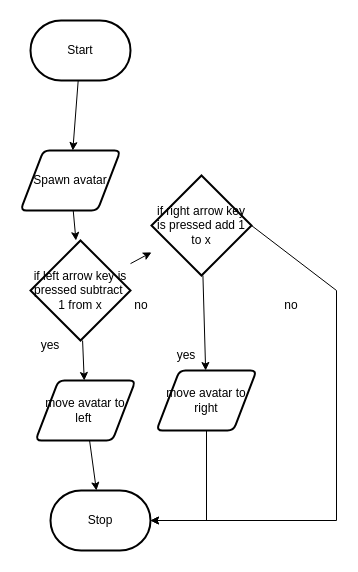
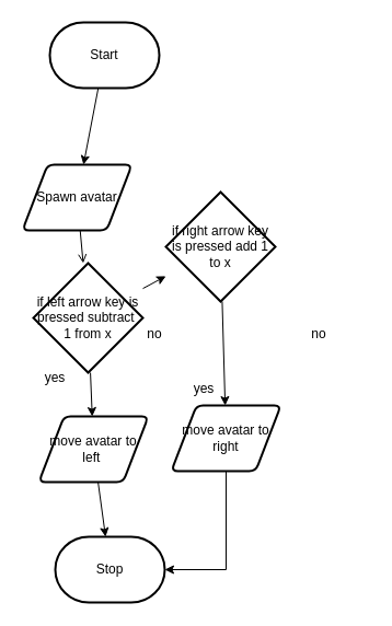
  <mxCell id="0" />
  <mxCell id="1" parent="0" />
  <mxCell id="2" value="" style="edgeStyle=none;html=1;" edge="1" parent="1" source="3" target="6"><mxGeometry relative="1" as="geometry" /></mxCell>
- <mxCell id="3" value="Start" style="strokeWidth=2;html=1;shape=mxgraph.flowchart.terminator;whiteSpace=wrap;" parent="1" vertex="1"><mxGeometry x="30" y="20" width="100" height="60" as="geometry" /></mxCell>
+ <mxCell id="3" value="Start" style="strokeWidth=2;html=1;shape=mxgraph.flowchart.terminator;whiteSpace=wrap;" parent="1" vertex="1"><mxGeometry x="45" y="20" width="100" height="60" as="geometry" /></mxCell>
  <mxCell id="4" value="Stop" style="strokeWidth=2;html=1;shape=mxgraph.flowchart.terminator;whiteSpace=wrap;" parent="1" vertex="1"><mxGeometry x="50" y="490" width="100" height="60" as="geometry" /></mxCell>
- <mxCell id="5" value="" style="edgeStyle=none;html=1;" edge="1" parent="1" source="6" target="9"><mxGeometry relative="1" as="geometry" /></mxCell>
+ <mxCell id="5" value="" style="edgeStyle=none;html=1;endArrow=open;" edge="1" parent="1" source="6" target="9"><mxGeometry relative="1" as="geometry" /></mxCell>
  <mxCell id="6" value="Spawn avatar" style="shape=parallelogram;html=1;strokeWidth=2;perimeter=parallelogramPerimeter;whiteSpace=wrap;rounded=1;arcSize=12;size=0.23;" vertex="1" parent="1"><mxGeometry x="20" y="150" width="100" height="60" as="geometry" /></mxCell>
  <mxCell id="7" value="" style="edgeStyle=none;rounded=0;html=1;" edge="1" parent="1" source="9" target="14"><mxGeometry relative="1" as="geometry" /></mxCell>
  <mxCell id="8" value="" style="edgeStyle=none;rounded=0;html=1;" edge="1" parent="1" source="9" target="12"><mxGeometry relative="1" as="geometry" /></mxCell>
  <mxCell id="9" value="if left arrow key is pressed subtract&amp;nbsp; 1 from x" style="strokeWidth=2;html=1;shape=mxgraph.flowchart.decision;whiteSpace=wrap;" vertex="1" parent="1"><mxGeometry x="30" y="240" width="100" height="100" as="geometry" /></mxCell>
  <mxCell id="10" value="" style="edgeStyle=none;rounded=0;html=1;" edge="1" parent="1" source="12" target="16"><mxGeometry relative="1" as="geometry" /></mxCell>
- <mxCell id="11" style="edgeStyle=none;rounded=0;html=1;exitX=1;exitY=0.5;exitDx=0;exitDy=0;exitPerimeter=0;entryX=1;entryY=0.5;entryDx=0;entryDy=0;entryPerimeter=0;" edge="1" parent="1" source="12" target="4"><mxGeometry relative="1" as="geometry"><Array as="points"><mxPoint x="336" y="290" /><mxPoint x="336" y="520" /></Array></mxGeometry></mxCell>
  <mxCell id="12" value="if right arrow key is pressed add 1 to x" style="strokeWidth=2;html=1;shape=mxgraph.flowchart.decision;whiteSpace=wrap;" vertex="1" parent="1"><mxGeometry x="151" y="175" width="100" height="100" as="geometry" /></mxCell>
  <mxCell id="13" value="" style="edgeStyle=none;rounded=0;html=1;" edge="1" parent="1" source="14" target="4"><mxGeometry relative="1" as="geometry" /></mxCell>
  <mxCell id="14" value="move avatar to left&amp;nbsp;" style="shape=parallelogram;html=1;strokeWidth=2;perimeter=parallelogramPerimeter;whiteSpace=wrap;rounded=1;arcSize=12;size=0.23;" vertex="1" parent="1"><mxGeometry x="35" y="380" width="100" height="60" as="geometry" /></mxCell>
  <mxCell id="15" style="edgeStyle=none;rounded=0;html=1;exitX=0.5;exitY=1;exitDx=0;exitDy=0;entryX=1;entryY=0.5;entryDx=0;entryDy=0;entryPerimeter=0;" edge="1" parent="1" source="16" target="4"><mxGeometry relative="1" as="geometry"><Array as="points"><mxPoint x="206" y="520" /></Array></mxGeometry></mxCell>
  <mxCell id="16" value="move avatar to right" style="shape=parallelogram;html=1;strokeWidth=2;perimeter=parallelogramPerimeter;whiteSpace=wrap;rounded=1;arcSize=12;size=0.23;" vertex="1" parent="1"><mxGeometry x="156" y="370" width="100" height="60" as="geometry" /></mxCell>
  <mxCell id="17" value="yes" style="text;html=1;strokeColor=none;fillColor=none;align=center;verticalAlign=middle;whiteSpace=wrap;rounded=0;" vertex="1" parent="1"><mxGeometry x="20" y="330" width="60" height="30" as="geometry" /></mxCell>
  <mxCell id="18" value="no" style="text;html=1;strokeColor=none;fillColor=none;align=center;verticalAlign=middle;whiteSpace=wrap;rounded=0;" vertex="1" parent="1"><mxGeometry x="126" y="290" width="30" height="30" as="geometry" /></mxCell>
  <mxCell id="19" value="yes" style="text;html=1;strokeColor=none;fillColor=none;align=center;verticalAlign=middle;whiteSpace=wrap;rounded=0;" vertex="1" parent="1"><mxGeometry x="156" y="340" width="60" height="30" as="geometry" /></mxCell>
  <mxCell id="20" value="no" style="text;html=1;strokeColor=none;fillColor=none;align=center;verticalAlign=middle;whiteSpace=wrap;rounded=0;" vertex="1" parent="1"><mxGeometry x="276" y="290" width="30" height="30" as="geometry" /></mxCell>
